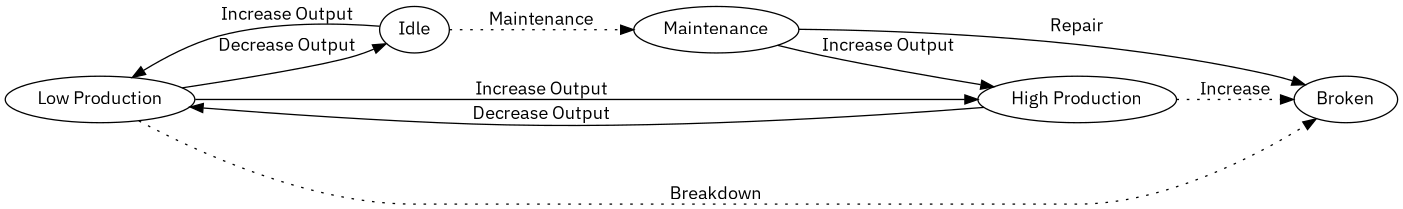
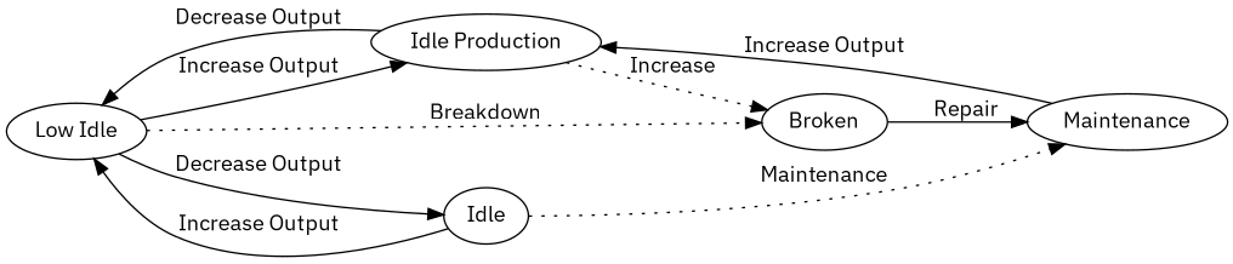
  digraph {
    fontname="IBM Plex Sans"
    rankdir=LR
    node [fontname="IBM Plex Sans"]
    edge [fontname="IBM Plex Sans"]
-   n1 [label="Low Production"]
-   n2 [label="High Production"]
+   n1 [label="Low Idle"]
+   n2 [label="Idle Production"]
    n3 [label=Idle]
    n4 [label=Broken]
    n5 [label=Maintenance]
    n1 -> n2 [label="Increase Output"]
    n1 -> n3 [label="Decrease Output"]
    n1 -> n4 [label=Breakdown style=dotted]
    n2 -> n1 [label="Decrease Output"]
    n2 -> n4 [label=Increase style=dotted]
    n3 -> n1 [label="Increase Output"]
    n3 -> n5 [label=Maintenance style=dotted]
-   n5 -> n4 [label=Repair]
+   n4 -> n5 [label=Repair]
    n5 -> n2 [label="Increase Output"]
  }
